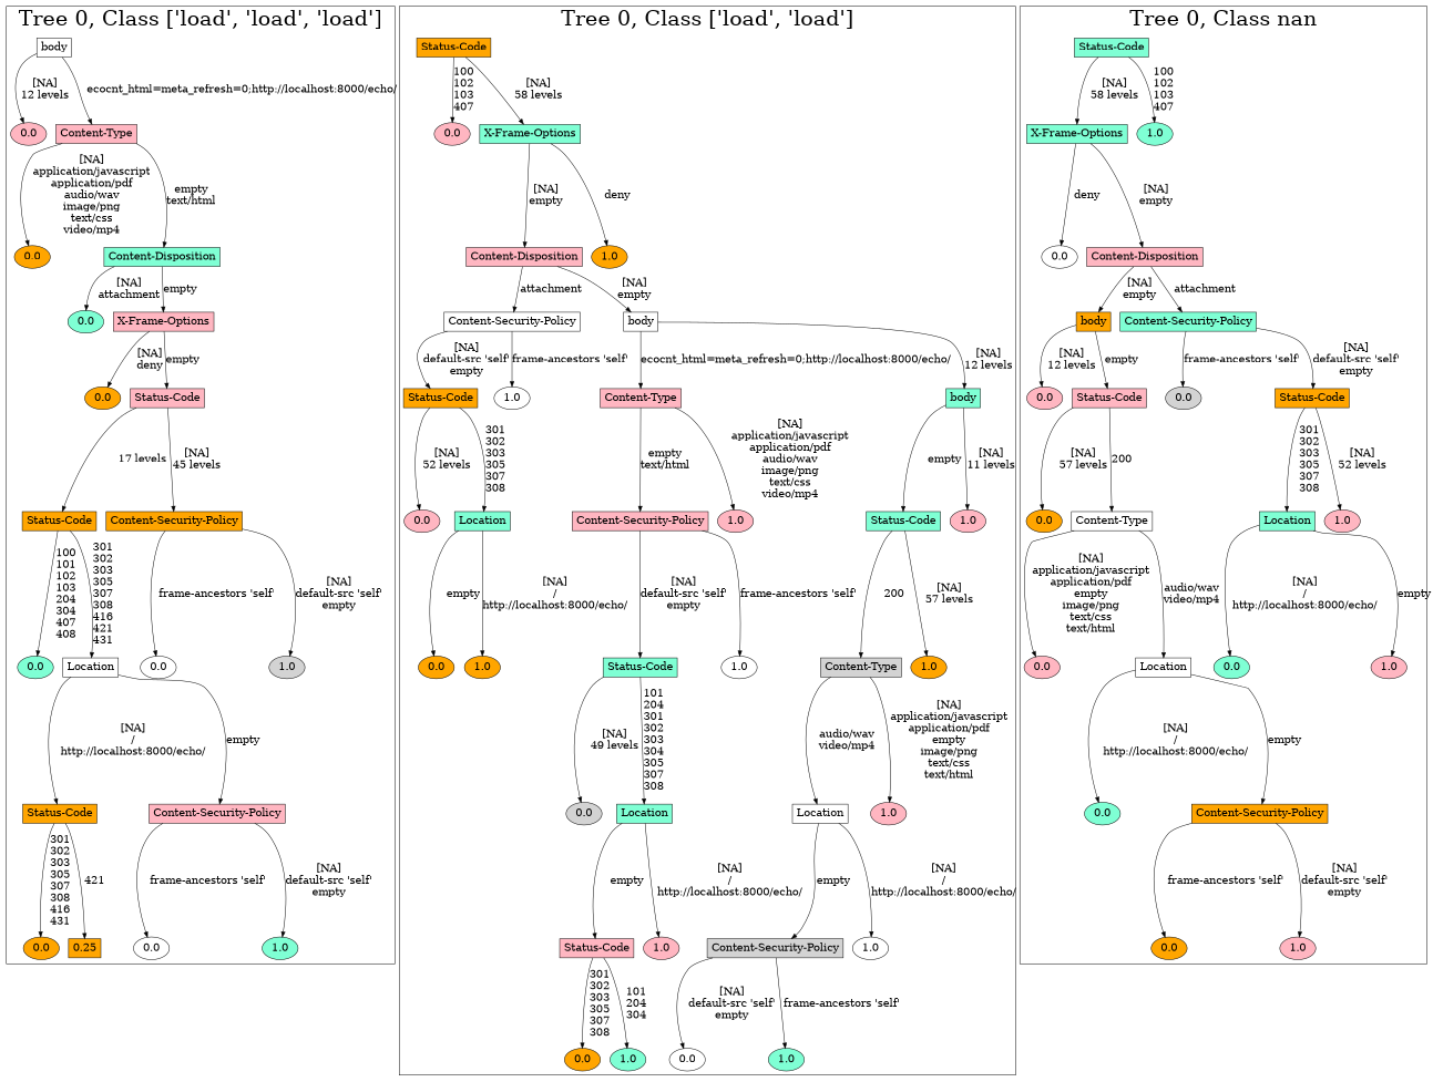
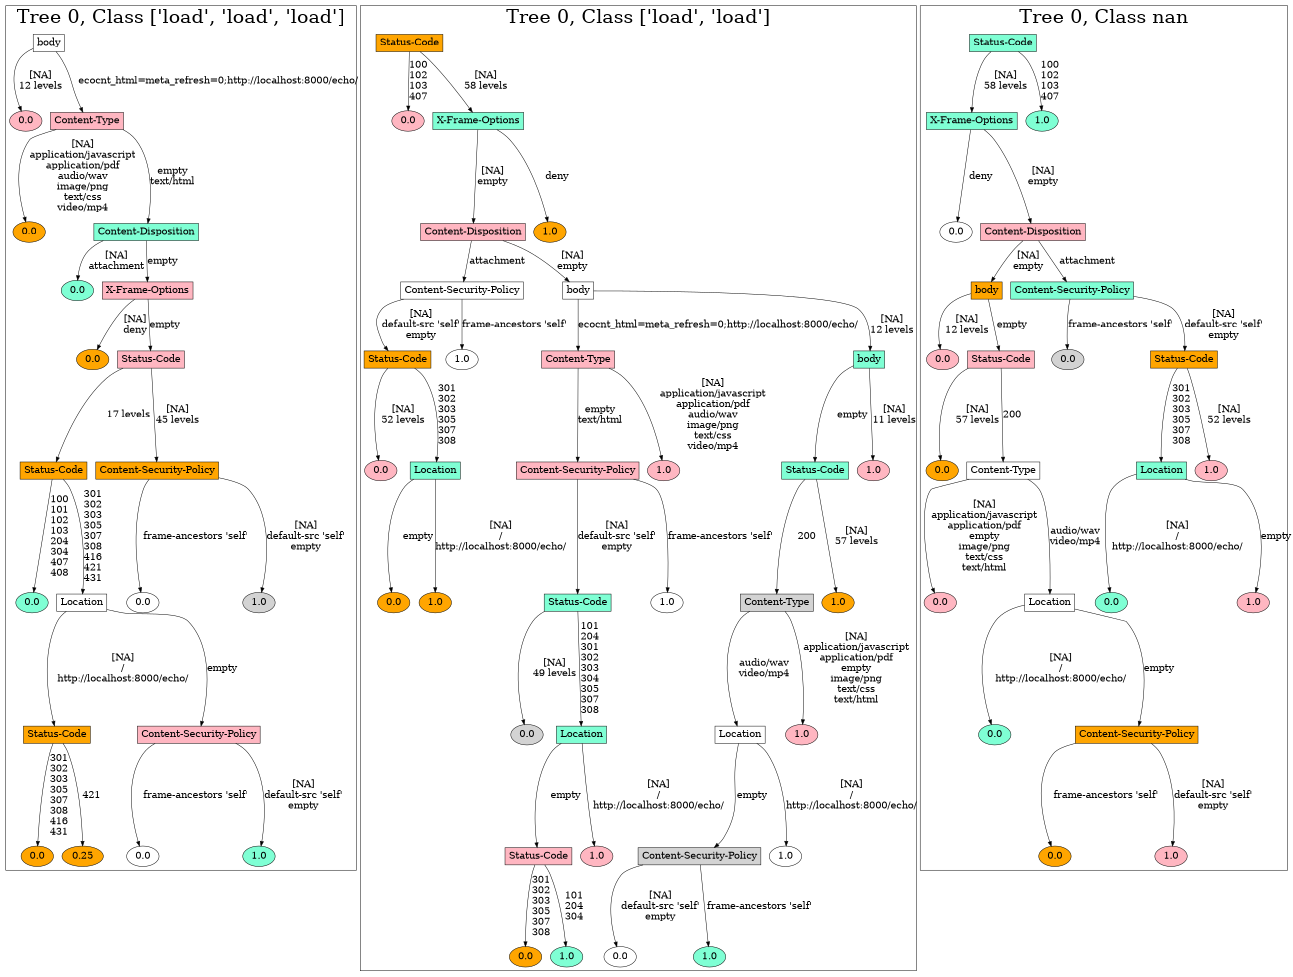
  digraph {
    node [fontsize=20 style=filled fillcolor=lightpink]
    edge [fontsize=20]
    n1 [label=body shape=box fillcolor=white]
    n2 [label=0.0]
    n3 [label="Content-Type" shape=box]
    n4 [label=0.0 fillcolor=orange]
    n5 [label="Content-Disposition" shape=box fillcolor=aquamarine]
    n6 [label=0.0 fillcolor=aquamarine]
    n7 [label="X-Frame-Options" shape=box]
    n8 [label=0.0 fillcolor=orange]
    n9 [label="Status-Code" shape=box]
    n10 [label="Status-Code" shape=box fillcolor=orange]
    n11 [label="Content-Security-Policy" shape=box fillcolor=orange]
    n12 [label=0.0 fillcolor=aquamarine]
    n13 [label=Location shape=box fillcolor=white]
    n14 [label=0.0 fillcolor=white]
    n15 [label=1.0 fillcolor=lightgrey]
    n16 [label="Status-Code" shape=box fillcolor=orange]
    n17 [label="Content-Security-Policy" shape=box]
    n18 [label=0.0 fillcolor=orange]
-   n19 [label=0.25 fillcolor=orange shape=box]
+   n19 [label=0.25 fillcolor=orange]
    n20 [label=0.0 fillcolor=white]
    n21 [label=1.0 fillcolor=aquamarine]
    n22 [label="Status-Code" shape=box fillcolor=orange]
    n23 [label=0.0]
    n24 [label="X-Frame-Options" shape=box fillcolor=aquamarine]
    n25 [label="Content-Disposition" shape=box]
    n26 [label=1.0 fillcolor=orange]
    n27 [label="Content-Security-Policy" shape=box fillcolor=white]
    n28 [label=body shape=box fillcolor=white]
    n29 [label="Status-Code" shape=box fillcolor=orange]
    n30 [label=1.0 fillcolor=white]
    n31 [label="Content-Type" shape=box]
    n32 [label=body shape=box fillcolor=aquamarine]
    n33 [label=0.0]
    n34 [label=Location shape=box fillcolor=aquamarine]
    n35 [label="Content-Security-Policy" shape=box]
    n36 [label=1.0]
    n37 [label="Status-Code" shape=box fillcolor=aquamarine]
    n38 [label=1.0]
    n39 [label=0.0 fillcolor=orange]
    n40 [label=1.0 fillcolor=orange]
    n41 [label="Status-Code" shape=box fillcolor=aquamarine]
    n42 [label=1.0 fillcolor=white]
    n43 [label="Content-Type" shape=box fillcolor=lightgrey]
    n44 [label=1.0 fillcolor=orange]
    n45 [label=0.0 fillcolor=lightgrey]
    n46 [label=Location shape=box fillcolor=aquamarine]
    n47 [label=Location shape=box fillcolor=white]
    n48 [label=1.0]
    n49 [label="Status-Code" shape=box]
    n50 [label=1.0]
    n51 [label="Content-Security-Policy" shape=box fillcolor=lightgrey]
    n52 [label=1.0 fillcolor=white]
    n53 [label=0.0 fillcolor=orange]
    n54 [label=1.0 fillcolor=aquamarine]
    n55 [label=0.0 fillcolor=white]
    n56 [label=1.0 fillcolor=aquamarine]
    n57 [label="Status-Code" shape=box fillcolor=aquamarine]
    n58 [label="X-Frame-Options" shape=box fillcolor=aquamarine]
    n59 [label=1.0 fillcolor=aquamarine]
    n60 [label=0.0 fillcolor=white]
    n61 [label="Content-Disposition" shape=box]
    n62 [label=body shape=box fillcolor=orange]
    n63 [label="Content-Security-Policy" shape=box fillcolor=aquamarine]
    n64 [label=0.0]
    n65 [label="Status-Code" shape=box]
    n66 [label=0.0 fillcolor=lightgrey]
    n67 [label="Status-Code" shape=box fillcolor=orange]
    n68 [label=0.0 fillcolor=orange]
    n69 [label="Content-Type" shape=box fillcolor=white]
    n70 [label=Location shape=box fillcolor=aquamarine]
    n71 [label=1.0]
    n72 [label=0.0]
    n73 [label=Location shape=box fillcolor=white]
    n74 [label=0.0 fillcolor=aquamarine]
    n75 [label=1.0]
    n76 [label=0.0 fillcolor=aquamarine]
    n77 [label="Content-Security-Policy" shape=box fillcolor=orange]
    n78 [label=0.0 fillcolor=orange]
    n79 [label=1.0]
    subgraph cluster_1 {
      fontsize=40
      label="Tree 0, Class ['load', 'load', 'load']"
      subgraph sub_2 {
        fontsize=40
        label="Tree 0, Class ['load', 'load', 'load']"
        n1
      }
      subgraph sub_3 {
        fontsize=40
        label="Tree 0, Class ['load', 'load', 'load']"
        n2
        n3
      }
      subgraph sub_4 {
        fontsize=40
        label="Tree 0, Class ['load', 'load', 'load']"
        n4
        n5
      }
      subgraph sub_5 {
        fontsize=40
        label="Tree 0, Class ['load', 'load', 'load']"
        n6
        n7
      }
      subgraph sub_6 {
        fontsize=40
        label="Tree 0, Class ['load', 'load', 'load']"
        n8
        n9
      }
      subgraph sub_7 {
        fontsize=40
        label="Tree 0, Class ['load', 'load', 'load']"
        n10
        n11
      }
      subgraph sub_8 {
        fontsize=40
        label="Tree 0, Class ['load', 'load', 'load']"
        n12
        n13
        n14
        n15
      }
      subgraph sub_9 {
        fontsize=40
        label="Tree 0, Class ['load', 'load', 'load']"
        n16
        n17
      }
      subgraph sub_10 {
        fontsize=40
        label="Tree 0, Class ['load', 'load', 'load']"
        n18
        n19
        n20
        n21
      }
    }
    subgraph cluster_11 {
      fontsize=40
      label="Tree 0, Class ['load', 'load']"
      subgraph sub_12 {
        fontsize=40
        label="Tree 0, Class ['load', 'load']"
        n22
      }
      subgraph sub_13 {
        fontsize=40
        label="Tree 0, Class ['load', 'load']"
        n23
        n24
      }
      subgraph sub_14 {
        fontsize=40
        label="Tree 0, Class ['load', 'load']"
        n25
        n26
      }
      subgraph sub_15 {
        fontsize=40
        label="Tree 0, Class ['load', 'load']"
        n27
        n28
      }
      subgraph sub_16 {
        fontsize=40
        label="Tree 0, Class ['load', 'load']"
        n29
        n30
        n31
        n32
      }
      subgraph sub_17 {
        fontsize=40
        label="Tree 0, Class ['load', 'load']"
        n33
        n34
        n35
        n36
        n37
        n38
      }
      subgraph sub_18 {
        fontsize=40
        label="Tree 0, Class ['load', 'load']"
        n39
        n40
        n41
        n42
        n43
        n44
      }
      subgraph sub_19 {
        fontsize=40
        label="Tree 0, Class ['load', 'load']"
        n45
        n46
        n47
        n48
      }
      subgraph sub_20 {
        fontsize=40
        label="Tree 0, Class ['load', 'load']"
        n49
        n50
        n51
        n52
      }
      subgraph sub_21 {
        fontsize=40
        label="Tree 0, Class ['load', 'load']"
        n53
        n54
        n55
        n56
      }
    }
    subgraph cluster_22 {
      fontsize=40
      label="Tree 0, Class nan"
      subgraph sub_23 {
        fontsize=40
        label="Tree 0, Class nan"
        n57
      }
      subgraph sub_24 {
        fontsize=40
        label="Tree 0, Class nan"
        n58
        n59
      }
      subgraph sub_25 {
        fontsize=40
        label="Tree 0, Class nan"
        n60
        n61
      }
      subgraph sub_26 {
        fontsize=40
        label="Tree 0, Class nan"
        n62
        n63
      }
      subgraph sub_27 {
        fontsize=40
        label="Tree 0, Class nan"
        n64
        n65
        n66
        n67
      }
      subgraph sub_28 {
        fontsize=40
        label="Tree 0, Class nan"
        n68
        n69
        n70
        n71
      }
      subgraph sub_29 {
        fontsize=40
        label="Tree 0, Class nan"
        n72
        n73
        n74
        n75
      }
      subgraph sub_30 {
        fontsize=40
        label="Tree 0, Class nan"
        n76
        n77
      }
      subgraph sub_31 {
        fontsize=40
        label="Tree 0, Class nan"
        n78
        n79
      }
    }
    n1 -> n2 [label="[NA]\n12 levels\n"]
    n1 -> n3 [label="ecocnt_html=meta_refresh=0;http://localhost:8000/echo/\n"]
    n3 -> n4 [label="[NA]\napplication/javascript\napplication/pdf\naudio/wav\nimage/png\ntext/css\nvideo/mp4\n"]
    n3 -> n5 [label="empty\ntext/html\n"]
    n5 -> n6 [label="[NA]\nattachment\n"]
    n5 -> n7 [label="empty\n"]
    n7 -> n8 [label="[NA]\ndeny\n"]
    n7 -> n9 [label="empty\n"]
    n9 -> n10 [label="17 levels\n"]
    n9 -> n11 [label="[NA]\n45 levels\n"]
    n10 -> n12 [label="100\n101\n102\n103\n204\n304\n407\n408\n"]
    n10 -> n13 [label="301\n302\n303\n305\n307\n308\n416\n421\n431\n"]
    n11 -> n14 [label="frame-ancestors 'self'\n"]
    n11 -> n15 [label="[NA]\ndefault-src 'self'\nempty\n"]
    n13 -> n16 [label="[NA]\n/\nhttp://localhost:8000/echo/\n"]
    n13 -> n17 [label="empty\n"]
    n16 -> n18 [label="301\n302\n303\n305\n307\n308\n416\n431\n"]
    n16 -> n19 [label="421\n"]
    n17 -> n20 [label="frame-ancestors 'self'\n"]
    n17 -> n21 [label="[NA]\ndefault-src 'self'\nempty\n"]
    n22 -> n23 [label="100\n102\n103\n407\n"]
    n22 -> n24 [label="[NA]\n58 levels\n"]
    n24 -> n25 [label="[NA]\nempty\n"]
    n24 -> n26 [label="deny\n"]
    n25 -> n27 [label="attachment\n"]
    n25 -> n28 [label="[NA]\nempty\n"]
    n27 -> n29 [label="[NA]\ndefault-src 'self'\nempty\n"]
    n27 -> n30 [label="frame-ancestors 'self'\n"]
    n28 -> n31 [label="ecocnt_html=meta_refresh=0;http://localhost:8000/echo/\n"]
    n28 -> n32 [label="[NA]\n12 levels\n"]
    n29 -> n33 [label="[NA]\n52 levels\n"]
    n29 -> n34 [label="301\n302\n303\n305\n307\n308\n"]
    n31 -> n35 [label="empty\ntext/html\n"]
    n31 -> n36 [label="[NA]\napplication/javascript\napplication/pdf\naudio/wav\nimage/png\ntext/css\nvideo/mp4\n"]
    n32 -> n37 [label="empty\n"]
    n32 -> n38 [label="[NA]\n11 levels\n"]
    n34 -> n39 [label="empty\n"]
    n34 -> n40 [label="[NA]\n/\nhttp://localhost:8000/echo/\n"]
    n35 -> n41 [label="[NA]\ndefault-src 'self'\nempty\n"]
    n35 -> n42 [label="frame-ancestors 'self'\n"]
    n37 -> n43 [label="200\n"]
    n37 -> n44 [label="[NA]\n57 levels\n"]
    n41 -> n45 [label="[NA]\n49 levels\n"]
    n41 -> n46 [label="101\n204\n301\n302\n303\n304\n305\n307\n308\n"]
    n43 -> n47 [label="audio/wav\nvideo/mp4\n"]
    n43 -> n48 [label="[NA]\napplication/javascript\napplication/pdf\nempty\nimage/png\ntext/css\ntext/html\n"]
    n46 -> n49 [label="empty\n"]
    n46 -> n50 [label="[NA]\n/\nhttp://localhost:8000/echo/\n"]
    n47 -> n51 [label="empty\n"]
    n47 -> n52 [label="[NA]\n/\nhttp://localhost:8000/echo/\n"]
    n49 -> n53 [label="301\n302\n303\n305\n307\n308\n"]
    n49 -> n54 [label="101\n204\n304\n"]
    n51 -> n55 [label="[NA]\ndefault-src 'self'\nempty\n"]
    n51 -> n56 [label="frame-ancestors 'self'\n"]
    n57 -> n58 [label="[NA]\n58 levels\n"]
    n57 -> n59 [label="100\n102\n103\n407\n"]
    n58 -> n60 [label="deny\n"]
    n58 -> n61 [label="[NA]\nempty\n"]
    n61 -> n62 [label="[NA]\nempty\n"]
    n61 -> n63 [label="attachment\n"]
    n62 -> n64 [label="[NA]\n12 levels\n"]
    n62 -> n65 [label="empty\n"]
    n63 -> n66 [label="frame-ancestors 'self'\n"]
    n63 -> n67 [label="[NA]\ndefault-src 'self'\nempty\n"]
    n65 -> n68 [label="[NA]\n57 levels\n"]
    n65 -> n69 [label="200\n"]
    n67 -> n70 [label="301\n302\n303\n305\n307\n308\n"]
    n67 -> n71 [label="[NA]\n52 levels\n"]
    n69 -> n72 [label="[NA]\napplication/javascript\napplication/pdf\nempty\nimage/png\ntext/css\ntext/html\n"]
    n69 -> n73 [label="audio/wav\nvideo/mp4\n"]
    n70 -> n74 [label="[NA]\n/\nhttp://localhost:8000/echo/\n"]
    n70 -> n75 [label="empty\n"]
    n73 -> n76 [label="[NA]\n/\nhttp://localhost:8000/echo/\n"]
    n73 -> n77 [label="empty\n"]
    n77 -> n78 [label="frame-ancestors 'self'\n"]
    n77 -> n79 [label="[NA]\ndefault-src 'self'\nempty\n"]
  }
